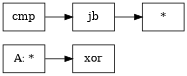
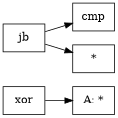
  digraph {
    rankdir=LR
    node [shape=box]
    n1 [inst=xor label=xor]
    n2 [cond=true getid=A label="A: *"]
    n3 [inst=cmp label=cmp]
    n4 [inst=jb label=jb]
    n5 [cond=true label="*"]
-   n2 -> n1
-   n3 -> n4
+   n1 -> n2
+   n4 -> n3
    n4 -> n5
  }
